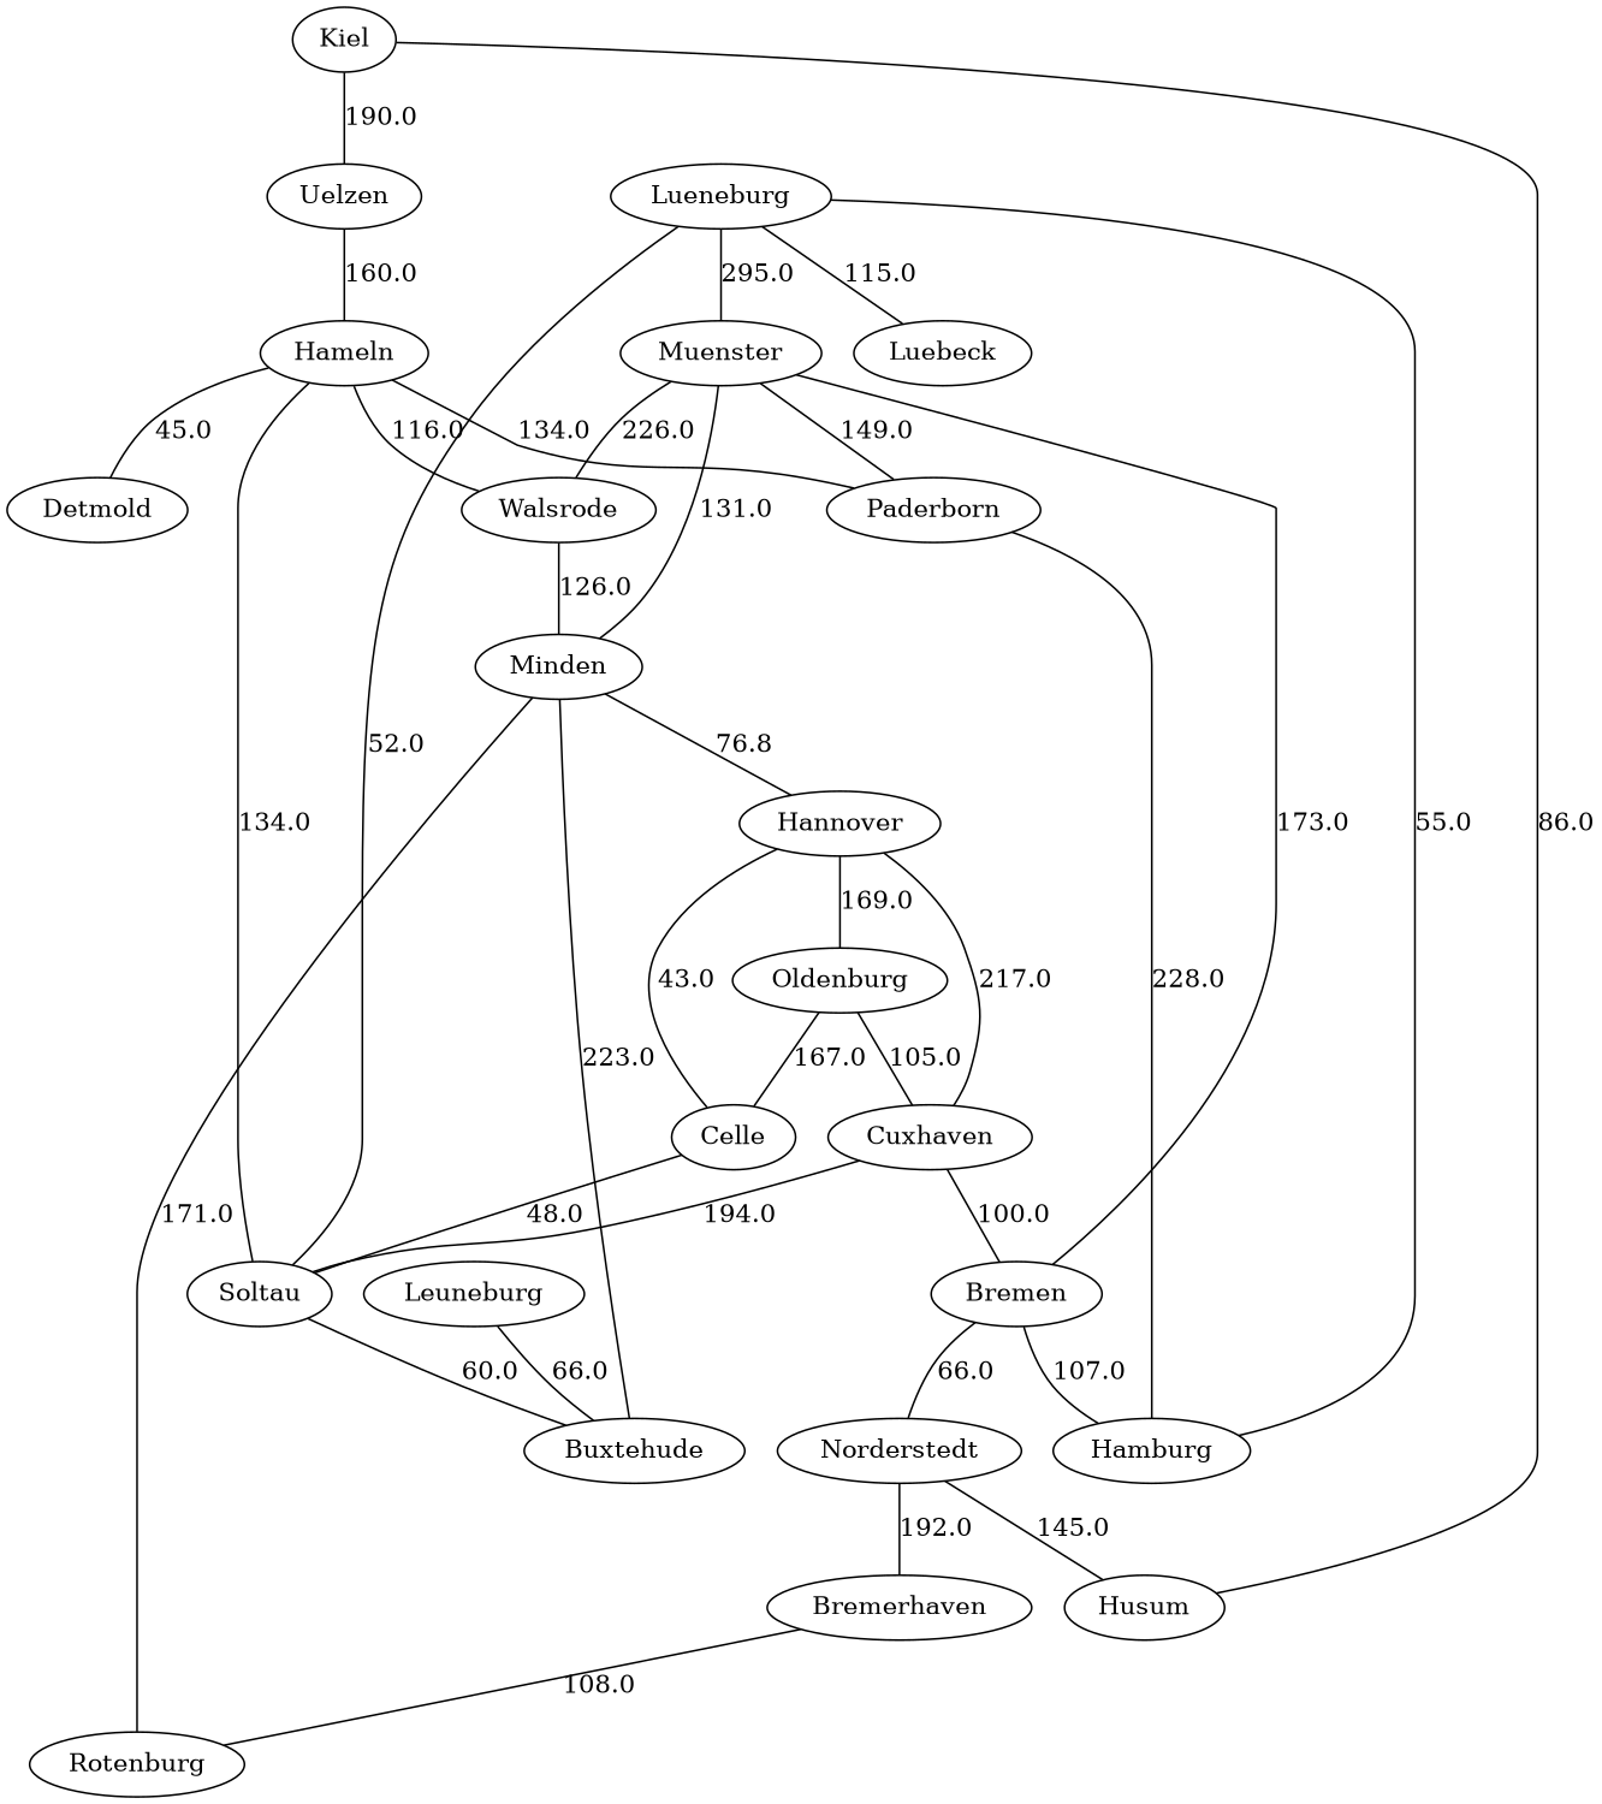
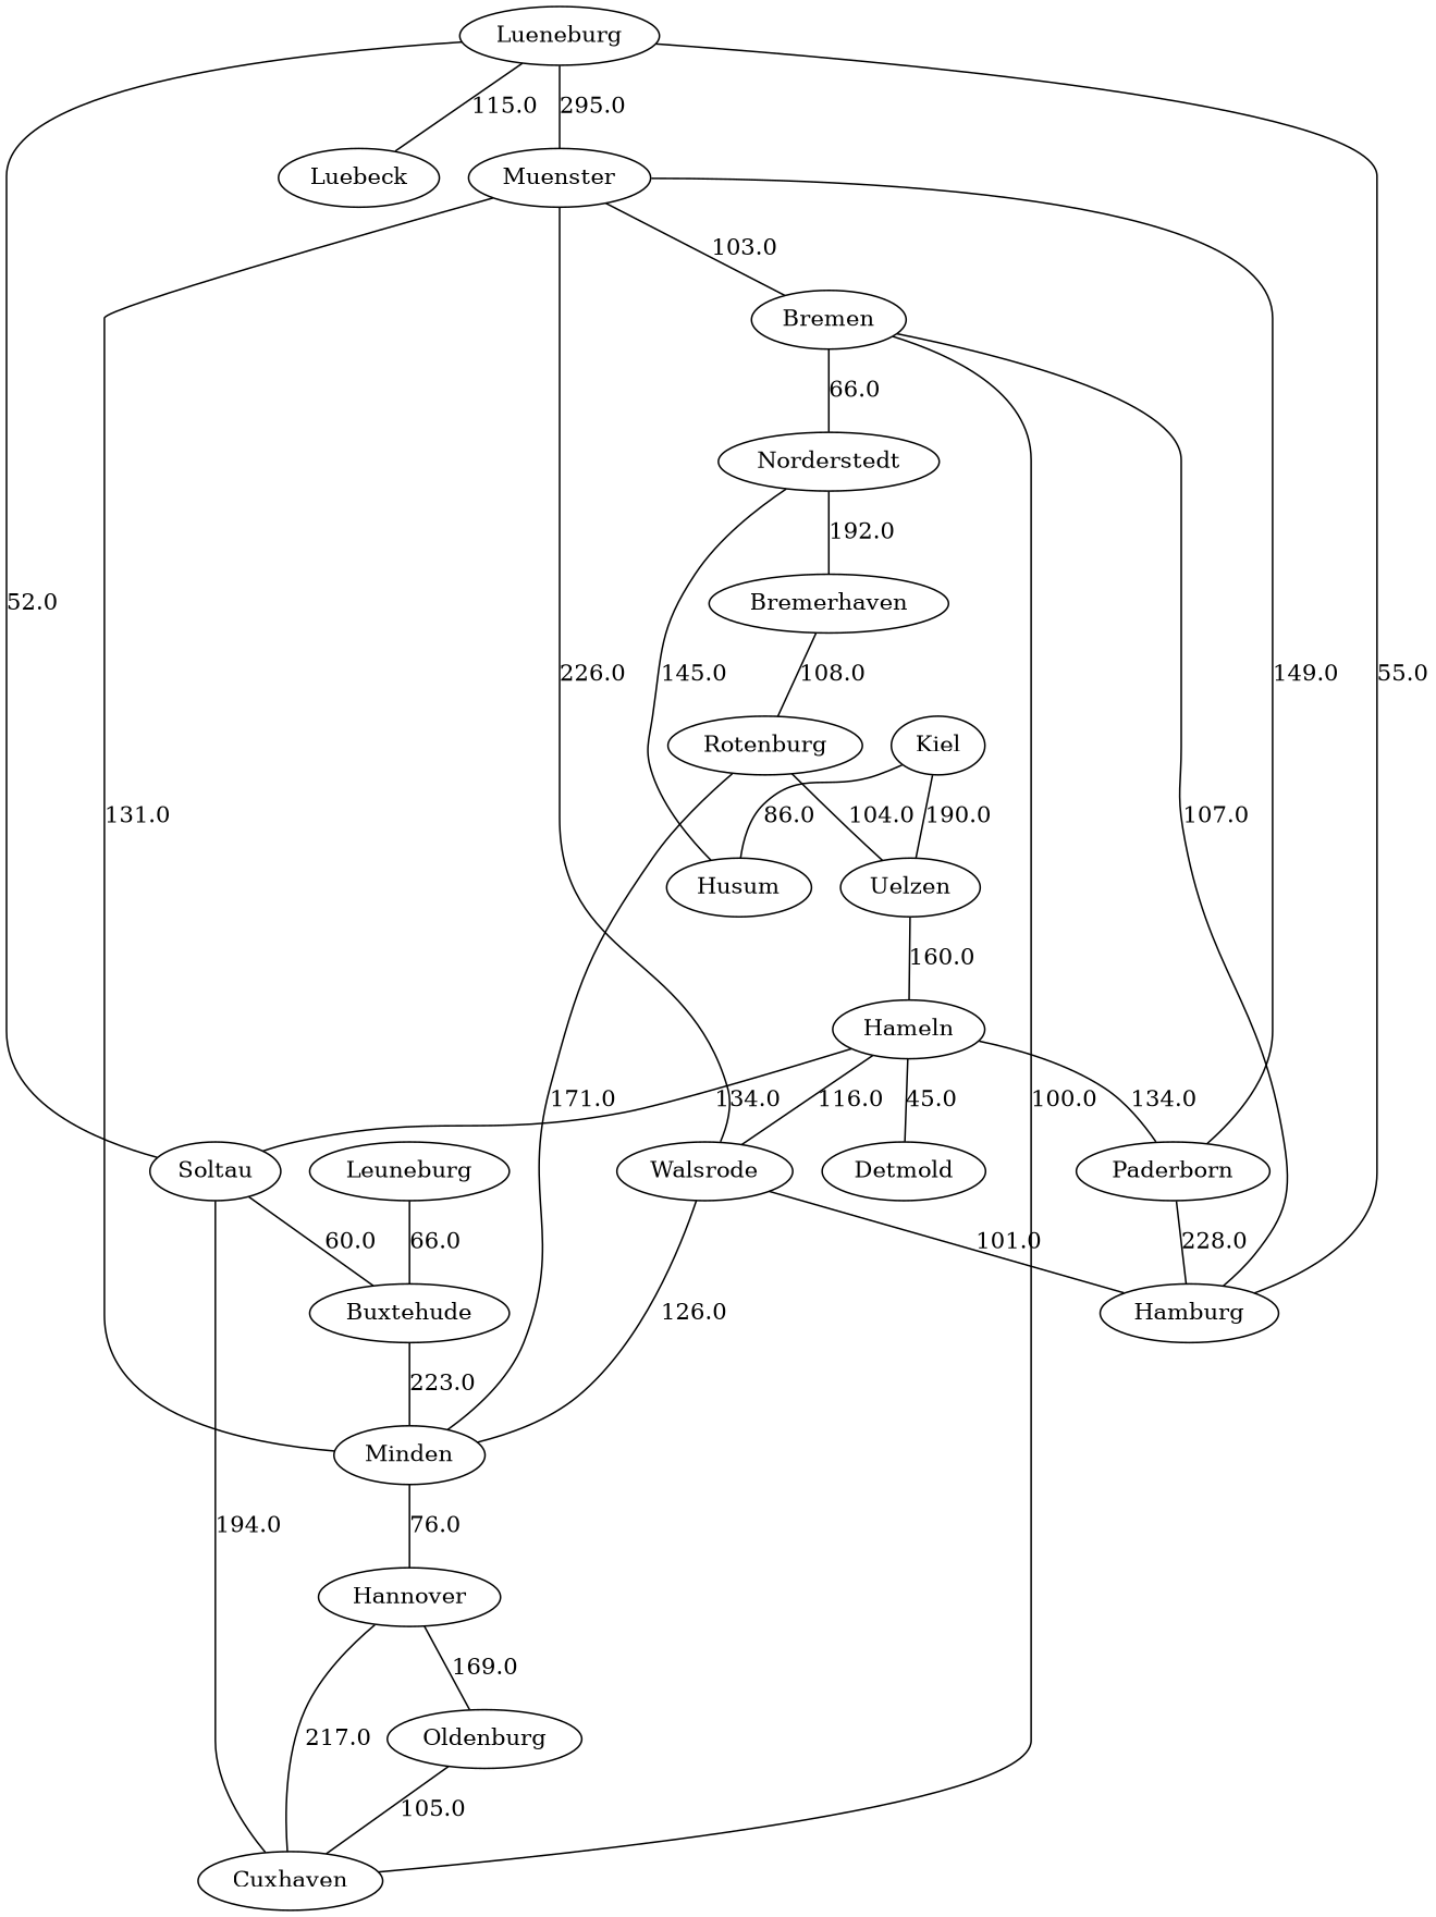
  graph {
    node [distortion=63]
    edge [weight=66.0]
    n1 [distortion=221 label=Paderborn]
    n2 [distortion=0 label=Hamburg]
    n3 [distortion=95 label=Bremen]
    n4 [distortion=24 label=Norderstedt]
    n5 [distortion=179 label=Bremerhaven]
    n6 [label=Rotenburg]
    n7 [distortion=94 label=Uelzen]
    n8 [distortion=120 label=Husum]
    n9 [distortion=86 label=Kiel]
    n10 [distortion=166 label=Hameln]
    n11 [distortion=44 label=Lueneburg]
    n12 [distortion=57 label=Luebeck]
    n13 [label=Soltau]
    n14 [distortion=237 label=Muenster]
    n15 [distortion=20 label=Buxtehude]
    n16 [distortion=81 label=Walsrode]
    n17 [distortion=157 label=Minden]
    n18 [distortion=195 label=Detmold]
    n19 [distortion=132 label=Hannover]
    n20 [distortion=126 label=Oldenburg]
    n21 [distortion=92 label=Cuxhaven]
-   n22 [distortion=103 label=Celle]
    n23 [distortion=44 label=Leuneburg]
    n1 -- n2 [label=228.0 weight=228.0]
    n3 -- n2 [label=107.0 weight=127.0]
    n3 -- n4 [label=66.0]
    n4 -- n5 [label=192.0 weight=191.0]
    n4 -- n8 [label=145.0 weight=145.0]
    n5 -- n6 [label=108.0 weight=108.0]
+   n6 -- n7 [label=104.0 weight=104.0]
    n7 -- n10 [label=160.0 weight=160.0]
    n9 -- n7 [label=190.0 weight=190.0]
    n9 -- n8 [label=86.0 weight=86.0]
    n10 -- n1 [label=134.0 weight=134.0]
    n10 -- n13 [label=134.0 weight=134.0]
    n10 -- n16 [label=116.0 weight=116.0]
    n10 -- n18 [label=45.0 weight=45.0]
    n11 -- n2 [label=55.0 weight=55.0]
    n11 -- n12 [label=115.0 weight=115.0]
    n11 -- n13 [label=52.0 weight=52.0]
    n11 -- n14 [label=295.0 weight=295.0]
    n13 -- n15 [label=60.0 weight=60.0]
    n14 -- n1 [label=149.0 weight=149.0]
-   n14 -- n3 [label=173.0 weight=173.0]
+   n14 -- n3 [label=103.0 weight=173.0]
    n14 -- n16 [label=226.0 weight=226.0]
    n14 -- n17 [label=131.0 weight=131.0]
    n15 -- n17 [label=223.0 weight=223.0]
+   n16 -- n2 [label=101.0 weight=101.0]
    n16 -- n17 [label=126.0 weight=126.0]
    n17 -- n6 [label=171.0 weight=171.0]
-   n17 -- n19 [label=76.8 weight=76.0]
+   n17 -- n19 [label=76.0 weight=76.0]
    n19 -- n20 [label=169.0 weight=169.0]
    n20 -- n21 [label=105.0 weight=105.0]
-   n20 -- n22 [label=167.0 weight=167.0]
    n21 -- n3 [label=100.0 weight=100.0]
    n21 -- n13 [label=194.0 weight=194.0]
    n21 -- n19 [label=217.0 weight=217.0]
-   n22 -- n13 [label=48.0 weight=48.0]
-   n22 -- n19 [label=43.0 weight=43.0]
    n23 -- n15 [label=66.0]
  }
